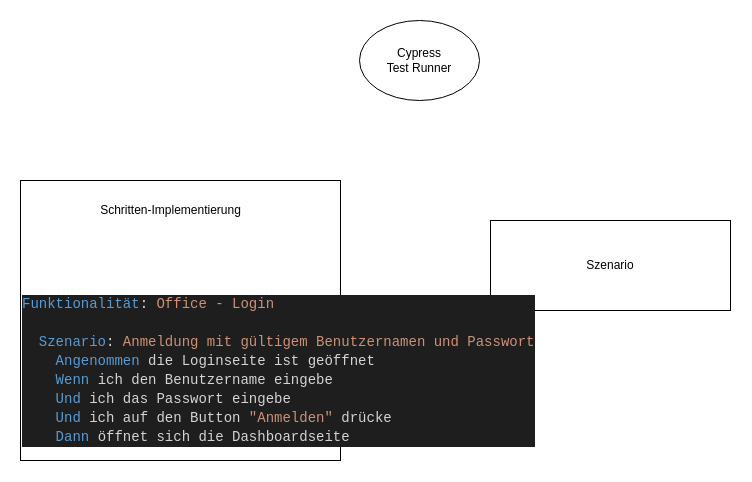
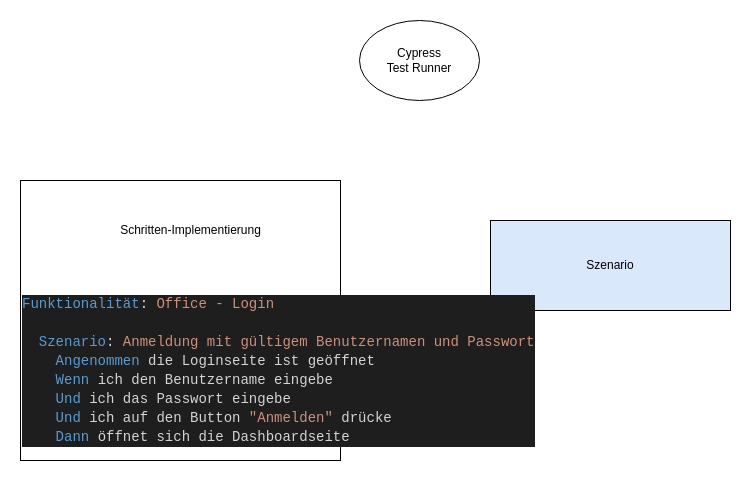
  <mxCell id="0" />
  <mxCell id="1" parent="0" />
  <mxCell id="2" value="Cypress&lt;br&gt;Test Runner" style="ellipse;whiteSpace=wrap;html=1;" vertex="1" parent="1"><mxGeometry x="359" y="20" width="120" height="80" as="geometry" /></mxCell>
  <mxCell id="3" value="" style="rounded=0;whiteSpace=wrap;html=1;" vertex="1" parent="1"><mxGeometry y="180" width="320" height="280" as="geometry" x="20" /></mxCell>
- <mxCell id="4" value="Szenario" style="rounded=0;whiteSpace=wrap;html=1;" vertex="1" parent="1"><mxGeometry x="490" y="220" width="240" height="90" as="geometry" /></mxCell>
- <mxCell id="5" value="&lt;span&gt;Schritten-Implementierung&lt;/span&gt;" style="text;html=1;align=center;verticalAlign=middle;resizable=0;points=[];autosize=1;strokeColor=none;fillColor=none;" vertex="1" parent="1"><mxGeometry x="90" y="200" width="160" height="20" as="geometry" /></mxCell>
+ <mxCell id="4" value="Szenario" style="rounded=0;whiteSpace=wrap;html=1;fillColor=#dae8fc;" vertex="1" parent="1"><mxGeometry x="490" y="220" width="240" height="90" as="geometry" /></mxCell>
+ <mxCell id="5" value="&lt;span&gt;Schritten-Implementierung&lt;/span&gt;" style="text;html=1;align=center;verticalAlign=middle;resizable=0;points=[];autosize=1;strokeColor=none;fillColor=none;" vertex="1" parent="1"><mxGeometry x="110" y="220" width="160" height="20" as="geometry" /></mxCell>
  <mxCell id="6" value="&lt;div style=&quot;color: rgb(212 , 212 , 212) ; background-color: rgb(30 , 30 , 30) ; font-family: &amp;#34;consolas&amp;#34; , &amp;#34;courier new&amp;#34; , monospace ; font-size: 14px ; line-height: 19px&quot;&gt;&lt;div&gt;&lt;span style=&quot;color: #569cd6&quot;&gt;Funktionalität&lt;/span&gt;:&lt;span style=&quot;color: #ce9178&quot;&gt;&amp;nbsp;Office&amp;nbsp;-&amp;nbsp;Login&lt;/span&gt;&amp;nbsp;&lt;/div&gt;&lt;div&gt;&amp;nbsp;&amp;nbsp;&lt;/div&gt;&lt;div&gt;&amp;nbsp;&amp;nbsp;&lt;span style=&quot;color: #569cd6&quot;&gt;Szenario&lt;/span&gt;:&lt;span style=&quot;color: #ce9178&quot;&gt;&amp;nbsp;Anmeldung&amp;nbsp;mit&amp;nbsp;gültigem&amp;nbsp;Benutzernamen&amp;nbsp;und&amp;nbsp;Passwort&lt;/span&gt;&lt;/div&gt;&lt;div&gt;&amp;nbsp;&amp;nbsp;&amp;nbsp;&amp;nbsp;&lt;span style=&quot;color: #569cd6&quot;&gt;Angenommen&amp;nbsp;&lt;/span&gt;die&amp;nbsp;Loginseite&amp;nbsp;ist&amp;nbsp;geöffnet&lt;/div&gt;&lt;div&gt;&amp;nbsp;&amp;nbsp;&amp;nbsp;&amp;nbsp;&lt;span style=&quot;color: #569cd6&quot;&gt;Wenn&amp;nbsp;&lt;/span&gt;ich&amp;nbsp;den&amp;nbsp;Benutzername&amp;nbsp;eingebe&lt;/div&gt;&lt;div&gt;&amp;nbsp;&amp;nbsp;&amp;nbsp;&amp;nbsp;&lt;span style=&quot;color: #569cd6&quot;&gt;Und&amp;nbsp;&lt;/span&gt;ich&amp;nbsp;das&amp;nbsp;Passwort&amp;nbsp;eingebe&amp;nbsp;&lt;/div&gt;&lt;div&gt;&amp;nbsp;&amp;nbsp;&amp;nbsp;&amp;nbsp;&lt;span style=&quot;color: #569cd6&quot;&gt;Und&amp;nbsp;&lt;/span&gt;ich&amp;nbsp;auf&amp;nbsp;den&amp;nbsp;Button&amp;nbsp;&lt;span style=&quot;color: #ce9178&quot;&gt;&quot;Anmelden&quot;&lt;/span&gt;&amp;nbsp;drücke&lt;/div&gt;&lt;div&gt;&amp;nbsp;&amp;nbsp;&amp;nbsp;&amp;nbsp;&lt;span style=&quot;color: #569cd6&quot;&gt;Dann&amp;nbsp;&lt;/span&gt;öffnet&amp;nbsp;sich&amp;nbsp;die&amp;nbsp;Dashboardseite&lt;/div&gt;&lt;/div&gt;" style="text;html=1;align=left;verticalAlign=middle;resizable=0;points=[];autosize=1;strokeColor=none;fillColor=none;" vertex="1" parent="1"><mxGeometry y="290" width="490" height="160" as="geometry" x="20" /></mxCell>
